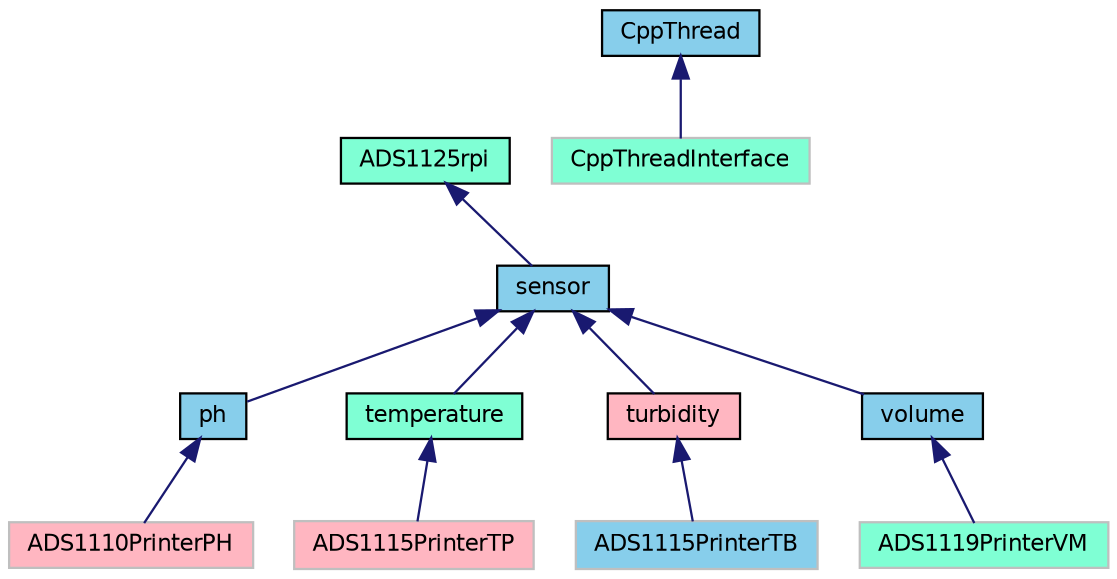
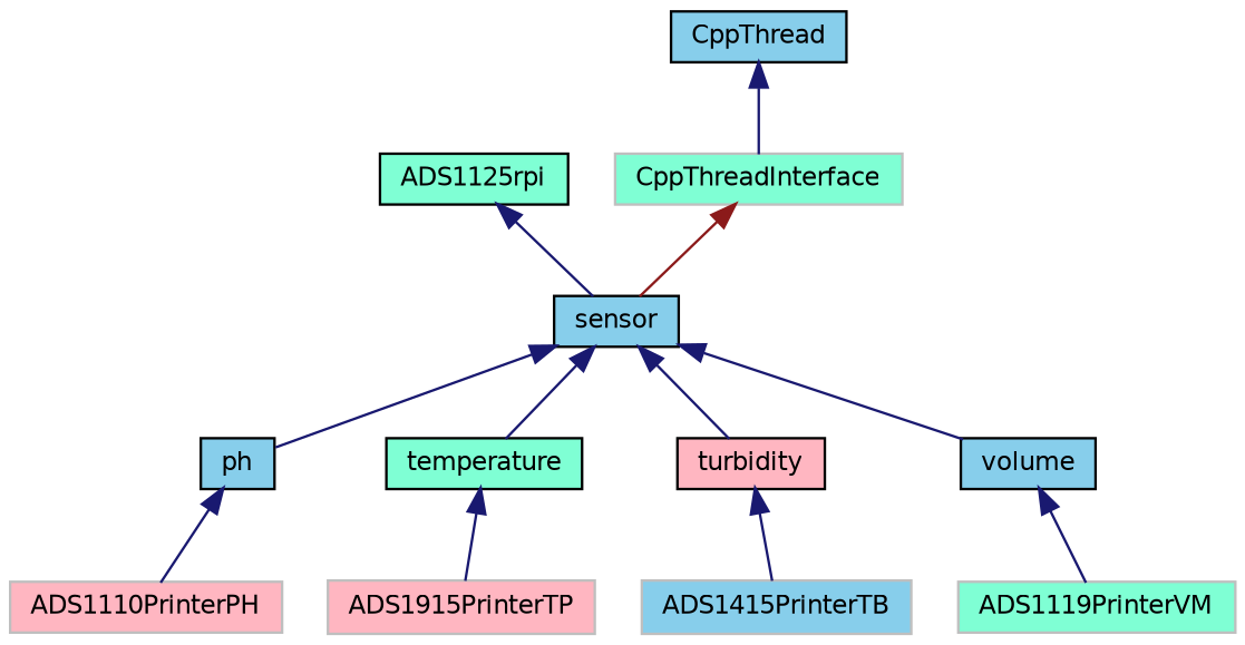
  digraph {
    node [color=black fillcolor=skyblue fontname=Helvetica fontsize=10 shape=record style=filled]
    edge [color=midnightblue dir=back fontname=Helvetica fontsize=10 labelfontname=Helvetica labelfontsize=10 style=solid]
    n1 [fontcolor=black height=0.2 label=sensor width=0.4]
    n2 [height=0.2 label=ph width=0.4]
    n3 [fillcolor=aquamarine height=0.2 label=temperature width=0.4]
    n4 [fillcolor=lightpink height=0.2 label=turbidity width=0.4]
    n5 [height=0.2 label=volume width=0.4]
    n6 [color=grey75 fillcolor=lightpink height=0.2 label=ADS1110PrinterPH width=0.4]
-   n7 [color=grey75 fillcolor=lightpink height=0.2 label=ADS1115PrinterTP width=0.4]
-   n8 [color=grey75 height=0.2 label=ADS1115PrinterTB width=0.4]
+   n7 [color=grey75 fillcolor=lightpink height=0.2 label=ADS1915PrinterTP width=0.4]
+   n8 [color=grey75 height=0.2 label=ADS1415PrinterTB width=0.4]
    n9 [color=grey75 fillcolor=aquamarine height=0.2 label=ADS1119PrinterVM width=0.4]
    n10 [fillcolor=aquamarine height=0.2 label=ADS1125rpi width=0.4]
    n11 [color=grey75 fillcolor=aquamarine height=0.2 label=CppThreadInterface width=0.4]
    n12 [height=0.2 label=CppThread width=0.4]
    n1 -> n2
    n1 -> n3
    n1 -> n4
    n1 -> n5
    n2 -> n6
    n3 -> n7
    n4 -> n8
    n5 -> n9
    n10 -> n1
+   n11 -> n1 [color=firebrick4]
    n12 -> n11
  }
